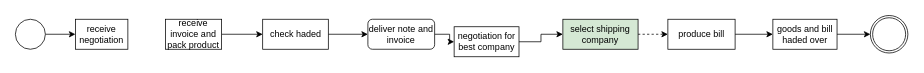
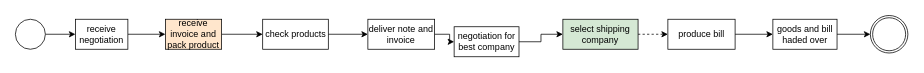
  <mxCell id="0" />
  <mxCell id="1" parent="0" />
  <mxCell id="2" value="" style="edgeStyle=orthogonalEdgeStyle;rounded=0;orthogonalLoop=1;jettySize=auto;html=1;" edge="1" parent="1" source="3" target="5"><mxGeometry relative="1" as="geometry" /></mxCell>
  <mxCell id="3" value="" style="ellipse;whiteSpace=wrap;html=1;aspect=fixed;" vertex="1" parent="1"><mxGeometry x="20" y="25" width="40" height="40" as="geometry" /></mxCell>
+ <mxCell id="4" value="" style="edgeStyle=orthogonalEdgeStyle;rounded=0;orthogonalLoop=1;jettySize=auto;html=1;" edge="1" parent="1" source="5" target="7"><mxGeometry relative="1" as="geometry" /></mxCell>
  <mxCell id="5" value="receive negotiation" style="whiteSpace=wrap;html=1;" vertex="1" parent="1"><mxGeometry x="100" y="25" width="70" height="40" as="geometry" /></mxCell>
  <mxCell id="6" value="" style="edgeStyle=orthogonalEdgeStyle;rounded=0;orthogonalLoop=1;jettySize=auto;html=1;" edge="1" parent="1" source="7" target="9"><mxGeometry relative="1" as="geometry" /></mxCell>
- <mxCell id="7" value="receive invoice and pack product" style="whiteSpace=wrap;html=1;" vertex="1" parent="1"><mxGeometry x="220" y="25" width="75" height="40" as="geometry" /></mxCell>
+ <mxCell id="7" value="receive invoice and pack product" style="whiteSpace=wrap;html=1;fillColor=#ffe6cc;" vertex="1" parent="1"><mxGeometry x="220" y="25" width="75" height="40" as="geometry" /></mxCell>
  <mxCell id="8" value="" style="edgeStyle=orthogonalEdgeStyle;rounded=0;orthogonalLoop=1;jettySize=auto;html=1;" edge="1" parent="1" source="9" target="11"><mxGeometry relative="1" as="geometry" /></mxCell>
- <mxCell id="9" value="check haded" style="whiteSpace=wrap;html=1;" vertex="1" parent="1"><mxGeometry x="349.75" y="25" width="87.5" height="40" as="geometry" /></mxCell>
+ <mxCell id="9" value="check products" style="whiteSpace=wrap;html=1;" vertex="1" parent="1"><mxGeometry x="349.75" y="25" width="87.5" height="40" as="geometry" /></mxCell>
  <mxCell id="10" value="" style="edgeStyle=orthogonalEdgeStyle;rounded=0;orthogonalLoop=1;jettySize=auto;html=1;" edge="1" parent="1" source="11" target="13"><mxGeometry relative="1" as="geometry" /></mxCell>
- <mxCell id="11" value="deliver note and invoice" style="whiteSpace=wrap;html=1;rounded=1;" vertex="1" parent="1"><mxGeometry x="490" y="25" width="89" height="40" as="geometry" /></mxCell>
+ <mxCell id="11" value="deliver note and invoice" style="whiteSpace=wrap;html=1;" vertex="1" parent="1"><mxGeometry x="490" y="25" width="89" height="40" as="geometry" /></mxCell>
  <mxCell id="12" value="" style="edgeStyle=orthogonalEdgeStyle;rounded=0;orthogonalLoop=1;jettySize=auto;html=1;" edge="1" parent="1" source="13" target="15"><mxGeometry relative="1" as="geometry" /></mxCell>
  <mxCell id="13" value="negotiation for best company" style="whiteSpace=wrap;html=1;" vertex="1" parent="1"><mxGeometry x="605" y="35" width="86.5" height="40" as="geometry" /></mxCell>
  <mxCell id="14" value="" style="edgeStyle=orthogonalEdgeStyle;rounded=0;orthogonalLoop=1;jettySize=auto;html=1;dashed=1;" edge="1" parent="1" source="15" target="17"><mxGeometry relative="1" as="geometry" /></mxCell>
  <mxCell id="15" value="select shipping company" style="whiteSpace=wrap;html=1;fillColor=#d5e8d4;" vertex="1" parent="1"><mxGeometry x="750" y="25" width="100.25" height="40" as="geometry" /></mxCell>
  <mxCell id="16" value="" style="edgeStyle=orthogonalEdgeStyle;rounded=0;orthogonalLoop=1;jettySize=auto;html=1;" edge="1" parent="1" source="17" target="19"><mxGeometry relative="1" as="geometry" /></mxCell>
  <mxCell id="17" value="produce bill" style="whiteSpace=wrap;html=1;" vertex="1" parent="1"><mxGeometry x="890" y="25" width="89.63" height="40" as="geometry" /></mxCell>
  <mxCell id="18" style="edgeStyle=orthogonalEdgeStyle;rounded=0;orthogonalLoop=1;jettySize=auto;html=1;" edge="1" parent="1" source="19" target="20"><mxGeometry relative="1" as="geometry" /></mxCell>
  <mxCell id="19" value="goods and bill haded over" style="whiteSpace=wrap;html=1;" vertex="1" parent="1"><mxGeometry x="1030" y="25" width="85.55" height="40" as="geometry" /></mxCell>
  <mxCell id="20" value="" style="points=[[0.145,0.145,0],[0.5,0,0],[0.855,0.145,0],[1,0.5,0],[0.855,0.855,0],[0.5,1,0],[0.145,0.855,0],[0,0.5,0]];shape=mxgraph.bpmn.event;html=1;verticalLabelPosition=bottom;labelBackgroundColor=#ffffff;verticalAlign=top;align=center;perimeter=ellipsePerimeter;outlineConnect=0;aspect=fixed;outline=throwing;symbol=general;" vertex="1" parent="1"><mxGeometry x="1160" y="20" width="50" height="50" as="geometry" /></mxCell>
